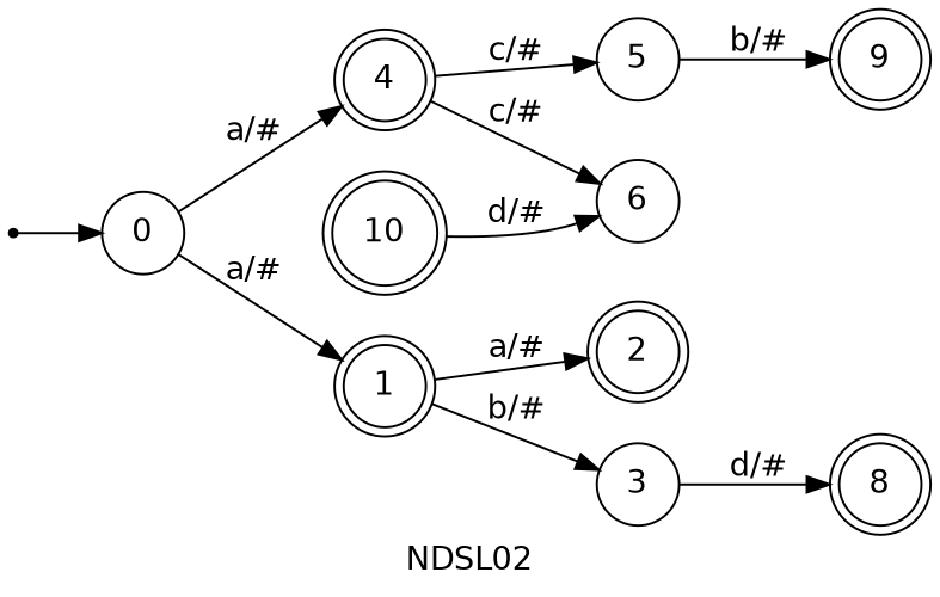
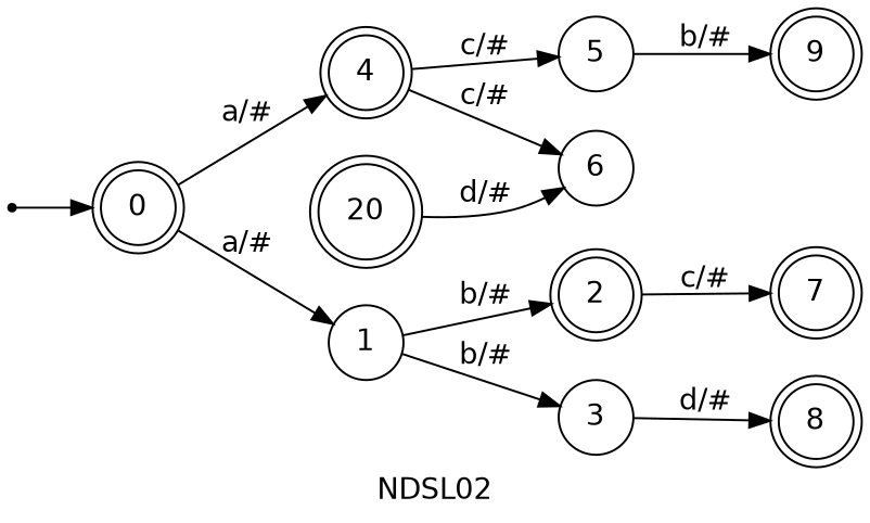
  digraph {
    fontname="DejaVu Sans"
    label=NDSL02
    rankdir=LR
    node [fontname="DejaVu Sans" shape=doublecircle]
    edge [fontname="DejaVu Sans"]
    init0 [shape=point]
-   0 [shape=circle]
+   0
    4
-   1
+   1 [shape=circle]
    5 [shape=circle]
    6 [shape=circle]
    3 [shape=circle]
    2
    9
    8
-   10
+   7
+   10 [label=20]
    init0 -> 0
    0 -> 4 [label="a/#"]
    0 -> 1 [label="a/#"]
    4 -> 5 [label="c/#"]
    4 -> 6 [label="c/#"]
    1 -> 3 [label="b/#"]
-   1 -> 2 [label="a/#"]
+   1 -> 2 [label="b/#"]
    5 -> 9 [label="b/#"]
    3 -> 8 [label="d/#"]
+   2 -> 7 [label="c/#"]
    10 -> 6 [label="d/#"]
  }
